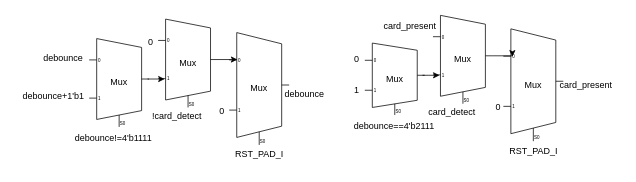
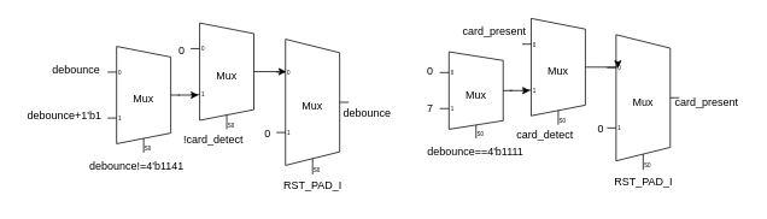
  <mxCell id="0" />
  <mxCell id="1" parent="0" />
  <mxCell id="2" value="Mux" style="shadow=0;dashed=0;align=center;html=1;strokeWidth=1;shape=mxgraph.electrical.abstract.mux2;whiteSpace=wrap;" vertex="1" parent="1"><mxGeometry x="305" y="43" width="80" height="150" as="geometry" /></mxCell>
  <mxCell id="3" value="RST_PAD_I" style="text;html=1;align=center;verticalAlign=middle;resizable=0;points=[];autosize=1;strokeColor=none;fillColor=none;" vertex="1" parent="1"><mxGeometry x="300" y="191" width="90" height="30" as="geometry" /></mxCell>
  <mxCell id="4" value="debounce" style="text;html=1;align=center;verticalAlign=middle;resizable=0;points=[];autosize=1;strokeColor=none;fillColor=none;" vertex="1" parent="1"><mxGeometry x="370" y="110" width="70" height="30" as="geometry" /></mxCell>
  <mxCell id="5" value="0" style="text;html=1;align=center;verticalAlign=middle;resizable=0;points=[];autosize=1;strokeColor=none;fillColor=none;" vertex="1" parent="1"><mxGeometry x="280" y="133" width="30" height="30" as="geometry" /></mxCell>
  <mxCell id="6" value="Mux" style="shadow=0;dashed=0;align=center;html=1;strokeWidth=1;shape=mxgraph.electrical.abstract.mux2;whiteSpace=wrap;" vertex="1" parent="1"><mxGeometry x="210" y="25" width="80" height="118" as="geometry" /></mxCell>
  <mxCell id="7" style="edgeStyle=orthogonalEdgeStyle;rounded=0;orthogonalLoop=1;jettySize=auto;html=1;exitX=1;exitY=0.5;exitDx=0;exitDy=-5;exitPerimeter=0;entryX=0.135;entryY=0.246;entryDx=0;entryDy=0;entryPerimeter=0;" edge="1" parent="1" source="6" target="2"><mxGeometry relative="1" as="geometry" /></mxCell>
  <mxCell id="8" value="!card_detect" style="text;html=1;align=center;verticalAlign=middle;resizable=0;points=[];autosize=1;strokeColor=none;fillColor=none;" vertex="1" parent="1"><mxGeometry x="190" y="140" width="90" height="30" as="geometry" /></mxCell>
  <mxCell id="9" value="debounce+1'b1" style="text;html=1;align=center;verticalAlign=middle;resizable=0;points=[];autosize=1;strokeColor=none;fillColor=none;" vertex="1" parent="1"><mxGeometry y="113" width="100" height="30" as="geometry" x="20" /></mxCell>
  <mxCell id="10" value="Mux" style="shadow=0;dashed=0;align=center;html=1;strokeWidth=1;shape=mxgraph.electrical.abstract.mux2;whiteSpace=wrap;" vertex="1" parent="1"><mxGeometry x="118" y="51" width="80" height="118" as="geometry" /></mxCell>
  <mxCell id="11" style="edgeStyle=orthogonalEdgeStyle;rounded=0;orthogonalLoop=1;jettySize=auto;html=1;exitX=1;exitY=0.5;exitDx=0;exitDy=-5;exitPerimeter=0;entryX=0.096;entryY=0.685;entryDx=0;entryDy=0;entryPerimeter=0;" edge="1" parent="1"><mxGeometry relative="1" as="geometry"><mxPoint x="196" y="105" as="sourcePoint" /><mxPoint x="218.68" y="105.83" as="targetPoint" /></mxGeometry></mxCell>
- <mxCell id="12" value="debounce!=4'b1111" style="text;html=1;align=center;verticalAlign=middle;resizable=0;points=[];autosize=1;strokeColor=none;fillColor=none;" vertex="1" parent="1"><mxGeometry x="90" y="169" width="120" height="30" as="geometry" /></mxCell>
+ <mxCell id="12" value="debounce!=4'b1141" style="text;html=1;align=center;verticalAlign=middle;resizable=0;points=[];autosize=1;strokeColor=none;fillColor=none;" vertex="1" parent="1"><mxGeometry x="90" y="169" width="120" height="30" as="geometry" /></mxCell>
  <mxCell id="13" value="0" style="text;html=1;align=center;verticalAlign=middle;resizable=0;points=[];autosize=1;strokeColor=none;fillColor=none;" vertex="1" parent="1"><mxGeometry x="185" y="41" width="30" height="30" as="geometry" /></mxCell>
  <mxCell id="14" value="debounce" style="text;html=1;align=center;verticalAlign=middle;resizable=0;points=[];autosize=1;strokeColor=none;fillColor=none;" vertex="1" parent="1"><mxGeometry x="48" y="63" width="70" height="30" as="geometry" /></mxCell>
  <mxCell id="15" value="Mux" style="shadow=0;dashed=0;align=center;html=1;strokeWidth=1;shape=mxgraph.electrical.abstract.mux2;whiteSpace=wrap;" vertex="1" parent="1"><mxGeometry x="671" y="38" width="80" height="150" as="geometry" /></mxCell>
  <mxCell id="16" value="RST_PAD_I" style="text;html=1;align=center;verticalAlign=middle;resizable=0;points=[];autosize=1;strokeColor=none;fillColor=none;" vertex="1" parent="1"><mxGeometry x="666" y="186" width="90" height="30" as="geometry" /></mxCell>
  <mxCell id="17" value="card_present" style="text;html=1;align=center;verticalAlign=middle;resizable=0;points=[];autosize=1;strokeColor=none;fillColor=none;" vertex="1" parent="1"><mxGeometry x="736" y="98" width="90" height="30" as="geometry" /></mxCell>
  <mxCell id="18" value="0" style="text;html=1;align=center;verticalAlign=middle;resizable=0;points=[];autosize=1;strokeColor=none;fillColor=none;" vertex="1" parent="1"><mxGeometry x="649" y="128" width="30" height="30" as="geometry" /></mxCell>
  <mxCell id="19" value="Mux" style="shadow=0;dashed=0;align=center;html=1;strokeWidth=1;shape=mxgraph.electrical.abstract.mux2;whiteSpace=wrap;" vertex="1" parent="1"><mxGeometry x="577" y="20" width="80" height="118" as="geometry" /></mxCell>
  <mxCell id="20" style="edgeStyle=orthogonalEdgeStyle;rounded=0;orthogonalLoop=1;jettySize=auto;html=1;exitX=1;exitY=0.5;exitDx=0;exitDy=-5;exitPerimeter=0;entryX=0.135;entryY=0.246;entryDx=0;entryDy=0;entryPerimeter=0;" edge="1" parent="1" source="19"><mxGeometry relative="1" as="geometry"><mxPoint x="683" y="75" as="targetPoint" /></mxGeometry></mxCell>
  <mxCell id="21" value="card_detect" style="text;html=1;align=center;verticalAlign=middle;resizable=0;points=[];autosize=1;strokeColor=none;fillColor=none;" vertex="1" parent="1"><mxGeometry x="557" y="135" width="90" height="30" as="geometry" /></mxCell>
  <mxCell id="22" style="edgeStyle=orthogonalEdgeStyle;rounded=0;orthogonalLoop=1;jettySize=auto;html=1;exitX=1;exitY=0.5;exitDx=0;exitDy=-5;exitPerimeter=0;entryX=0.096;entryY=0.685;entryDx=0;entryDy=0;entryPerimeter=0;" edge="1" parent="1"><mxGeometry relative="1" as="geometry"><mxPoint x="563" y="100" as="sourcePoint" /><mxPoint x="585.68" y="100.83" as="targetPoint" /></mxGeometry></mxCell>
  <mxCell id="23" value="Mux" style="shadow=0;dashed=0;align=center;html=1;strokeWidth=1;shape=mxgraph.electrical.abstract.mux2;whiteSpace=wrap;" vertex="1" parent="1"><mxGeometry x="486" y="57" width="80" height="96" as="geometry" /></mxCell>
- <mxCell id="24" value="debounce==4'b2111" style="text;html=1;align=center;verticalAlign=middle;resizable=0;points=[];autosize=1;strokeColor=none;fillColor=none;" vertex="1" parent="1"><mxGeometry x="460" y="153" width="130" height="30" as="geometry" /></mxCell>
- <mxCell id="25" value="1" style="text;html=1;align=center;verticalAlign=middle;resizable=0;points=[];autosize=1;strokeColor=none;fillColor=none;" vertex="1" parent="1"><mxGeometry x="460" y="105" width="30" height="30" as="geometry" /></mxCell>
+ <mxCell id="24" value="debounce==4'b1111" style="text;html=1;align=center;verticalAlign=middle;resizable=0;points=[];autosize=1;strokeColor=none;fillColor=none;" vertex="1" parent="1"><mxGeometry x="460" y="153" width="130" height="30" as="geometry" /></mxCell>
+ <mxCell id="25" value="7" style="text;html=1;align=center;verticalAlign=middle;resizable=0;points=[];autosize=1;strokeColor=none;fillColor=none;" vertex="1" parent="1"><mxGeometry x="460" y="105" width="30" height="30" as="geometry" /></mxCell>
  <mxCell id="26" value="0" style="text;html=1;align=center;verticalAlign=middle;resizable=0;points=[];autosize=1;strokeColor=none;fillColor=none;" vertex="1" parent="1"><mxGeometry x="460" y="64" width="30" height="30" as="geometry" /></mxCell>
  <mxCell id="27" value="card_present" style="text;html=1;align=center;verticalAlign=middle;resizable=0;points=[];autosize=1;strokeColor=none;fillColor=none;" vertex="1" parent="1"><mxGeometry x="501" y="20" width="90" height="30" as="geometry" /></mxCell>
